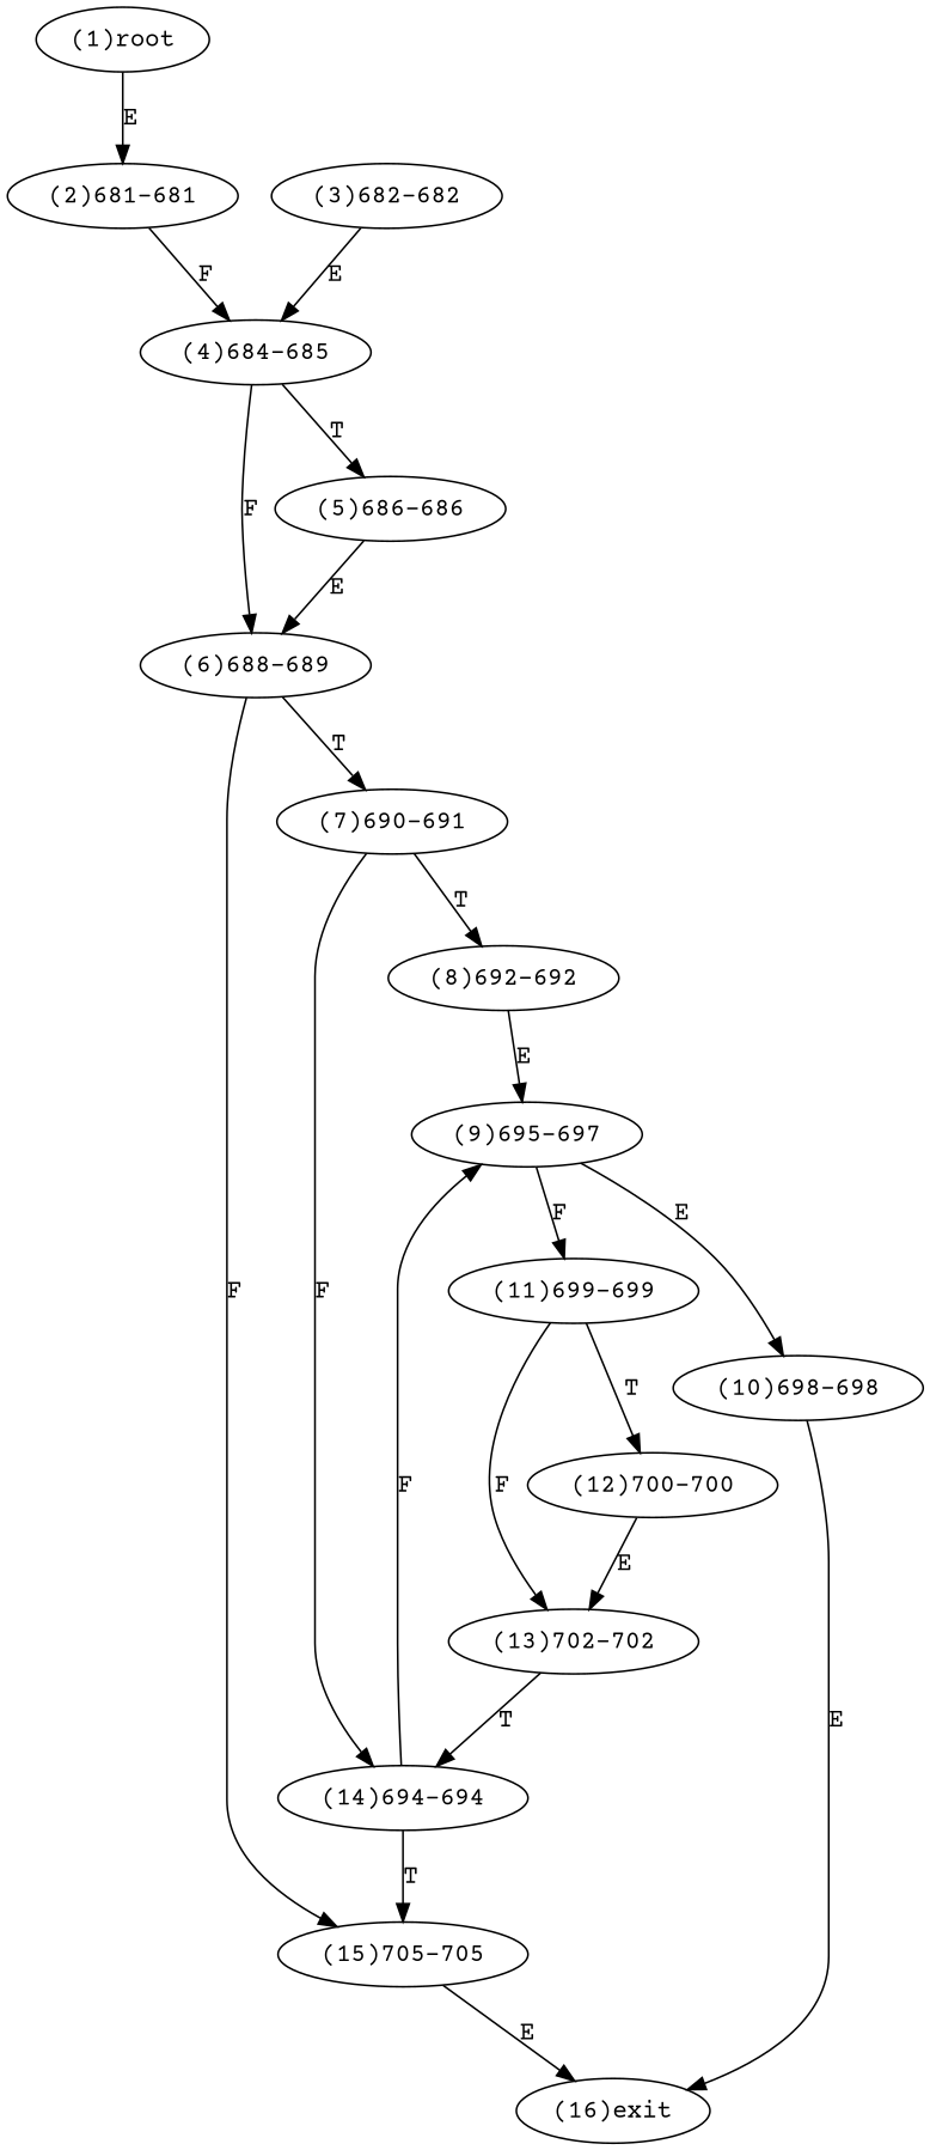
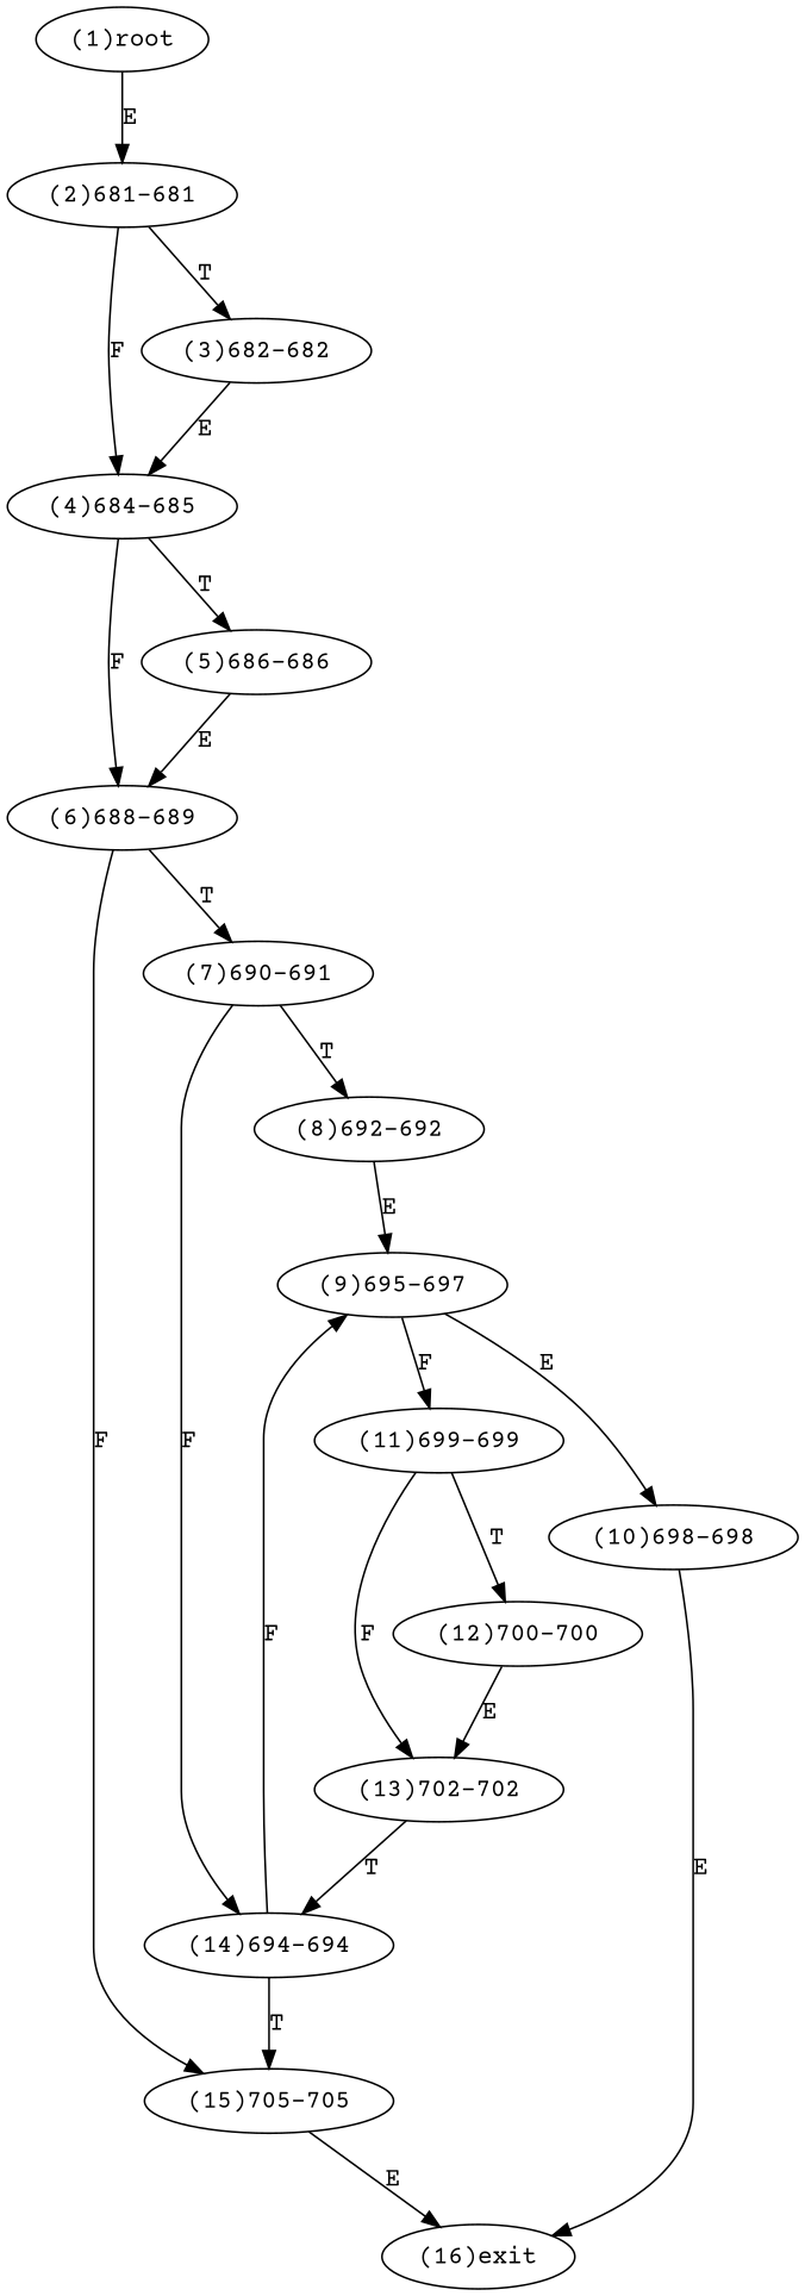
  digraph {
    fontname="Courier Prime"
    node [fontname="Courier Prime"]
    edge [fontname="Courier Prime"]
    n1 [label="(1)root"]
    n2 [label="(2)681-681"]
    n3 [label="(3)682-682"]
    n4 [label="(4)684-685"]
    n5 [label="(5)686-686"]
    n6 [label="(6)688-689"]
    n7 [label="(7)690-691"]
    n8 [label="(15)705-705"]
    n9 [label="(8)692-692"]
    n10 [label="(14)694-694"]
    n11 [label="(16)exit"]
    n12 [label="(9)695-697"]
    n13 [label="(10)698-698"]
    n14 [label="(11)699-699"]
    n15 [label="(12)700-700"]
    n16 [label="(13)702-702"]
    n1 -> n2 [label=E]
+   n2 -> n3 [label=T]
    n2 -> n4 [label=F]
    n3 -> n4 [label=E]
    n4 -> n5 [label=T]
    n4 -> n6 [label=F]
    n5 -> n6 [label=E]
    n6 -> n7 [label=T]
    n6 -> n8 [label=F]
    n7 -> n9 [label=T]
    n7 -> n10 [label=F]
    n8 -> n11 [label=E]
    n9 -> n12 [label=E]
    n10 -> n8 [label=T]
    n10 -> n12 [label=F]
    n12 -> n13 [label=E]
    n12 -> n14 [label=F]
    n13 -> n11 [label=E]
    n14 -> n15 [label=T]
    n14 -> n16 [label=F]
    n15 -> n16 [label=E]
    n16 -> n10 [label=T]
  }
